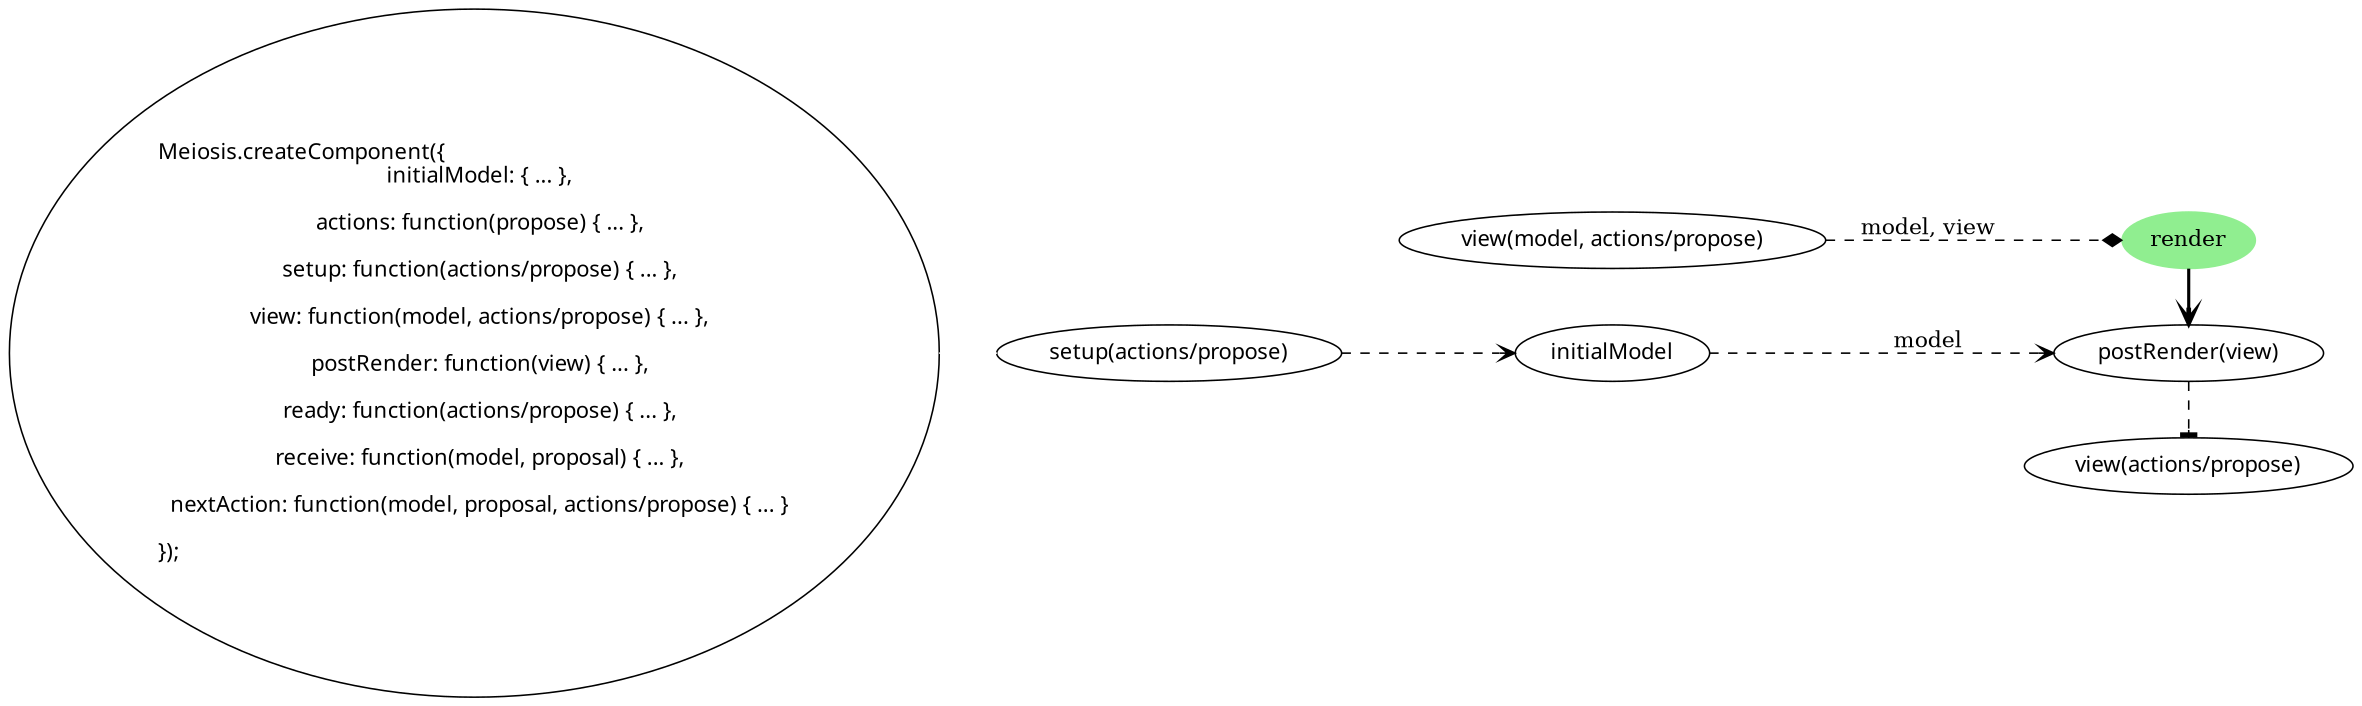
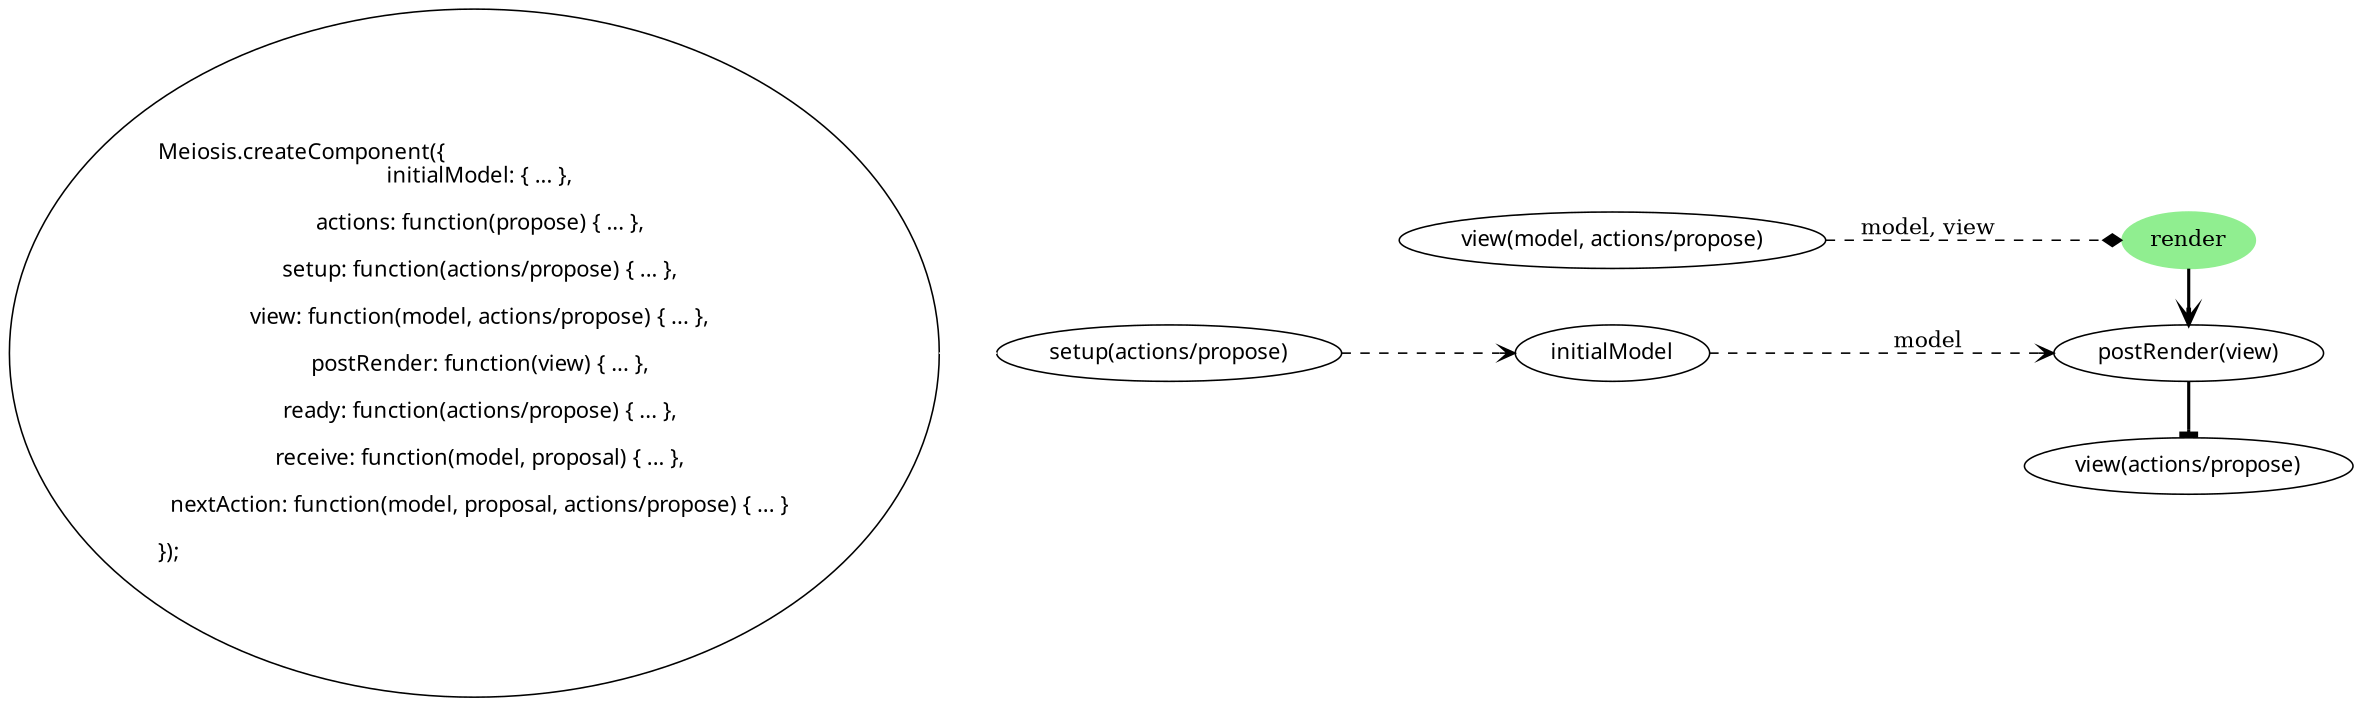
  digraph {
    rankdir=LR
    node [fontname=Hack]
    edge [arrowhead=vee style=dashed]
    render [color=lightgreen style=filled fontname=""]
    n2 [label="postRender(view)"]
    n3 [label="view(actions/propose)"]
    n4 [label="\lMeiosis.createComponent(\{\l\ \ initialModel: \{ ... \},\n    \l  actions: function(propose) \{ ... \},\n    \l  setup: function(actions/propose) \{ ... \},\n    \l  view: function(model, actions/propose) \{ ... \},\n    \l  postRender: function(view) \{ ... \},\n    \l  ready: function(actions/propose) \{ ... \},\n    \l  receive: function(model, proposal) \{ ... \},\n    \l  nextAction: function(model, proposal, actions/propose) \{ ... \}\n    \l\});\l\l"]
    n5 [label="setup(actions/propose)"]
    initialModel
    n7 [label="view(model, actions/propose)"]
    subgraph sub_1 {
      rank=same
      render
      n2
      n3
    }
    render -> n2 [style=bold]
-   n2 -> n3 [arrowhead=tee]
+   n2 -> n3 [arrowhead=tee style=bold]
    n4 -> n5 [arrowhead=none arrowtail=empty color=white style=""]
    n5 -> initialModel
    initialModel -> n2 [label=" model"]
    n7 -> render [arrowhead=diamond label=" model, view"]
  }
